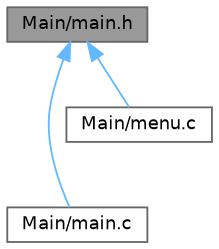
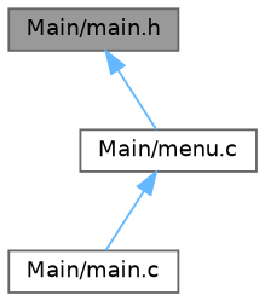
  digraph {
    node [color=grey40 fillcolor=white fontname=Helvetica fontsize=10 shape=box style=filled]
    edge [color=steelblue1 dir=back fontname=Helvetica fontsize=10 labelfontname=Helvetica labelfontsize=10 style=solid]
    n1 [color=gray40 fillcolor=grey60 fontcolor=black height=0.2 label="Main/main.h" width=0.4]
    n2 [height=0.2 label="Main/main.c" width=0.4]
    n3 [height=0.2 label="Main/menu.c" width=0.4]
-   n1 -> n2
+   n3 -> n2
    n1 -> n3
  }
